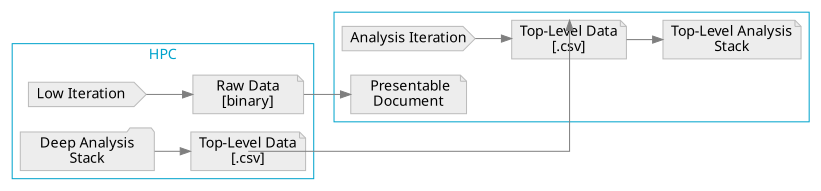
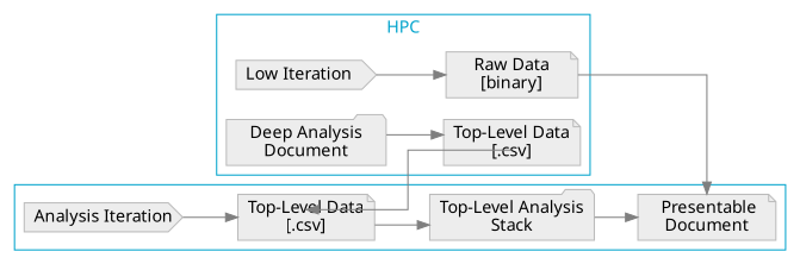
  digraph {
    fontname=sans
    rankdir=LR
    splines=ortho
    node [color="#BBBBBB" fillcolor=grey93 fontname=sans shape=note style=filled]
    edge [color=gray50 fontname=sans]
    n1 [label="Low Iteration   " shape=cds]
    n2 [label="    Raw Data    \n[binary]"]
-   n3 [label="   Deep Analysis   \nStack" shape=folder]
+   n3 [label="   Deep Analysis   \nDocument" shape=folder]
    n4 [label="Top-Level Data\n[.csv]"]
    n5 [label="Analysis Iteration" shape=cds]
    n6 [label="Top-Level Data\n[.csv]"]
-   n7 [label="Top-Level Analysis\nStack"]
+   n7 [label="Top-Level Analysis\nStack" shape=folder]
    n8 [label="   Presentable  \nDocument"]
    subgraph cluster_1 {
      color="#00a3cc"
      fontcolor="#00a3cc"
      label=HPC
      n1
      n2
      n3
      n4
    }
    subgraph cluster_2 {
      color="#00a3cc"
      fontcolor="#00a3cc"
      n5
      n6
      n7
      n8
    }
    n1 -> n2
    n2 -> n8
    n3 -> n4
    n4 -> n6 [constraint=false headport=n tailport=s]
    n5 -> n6
    n6 -> n7
+   n7 -> n8
  }
